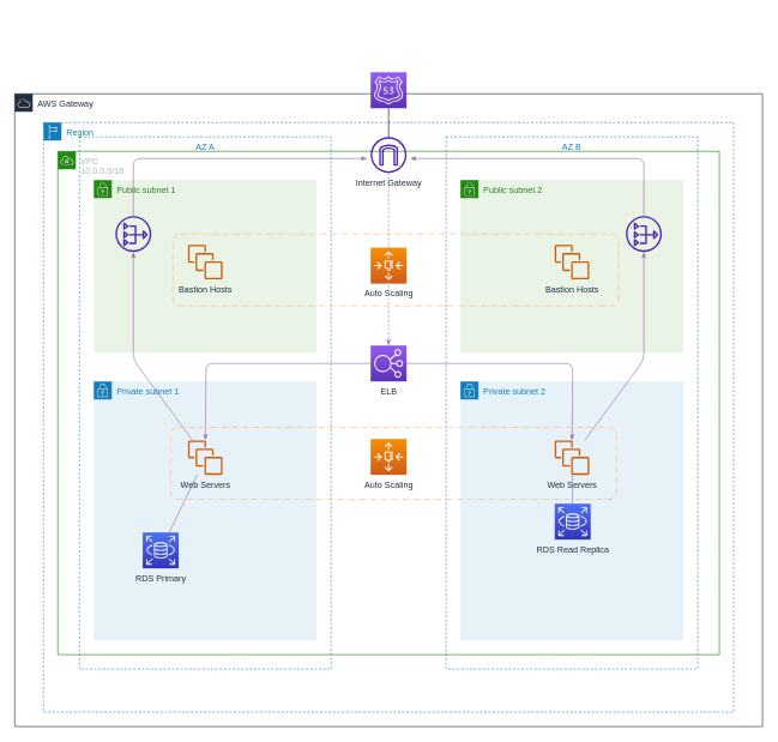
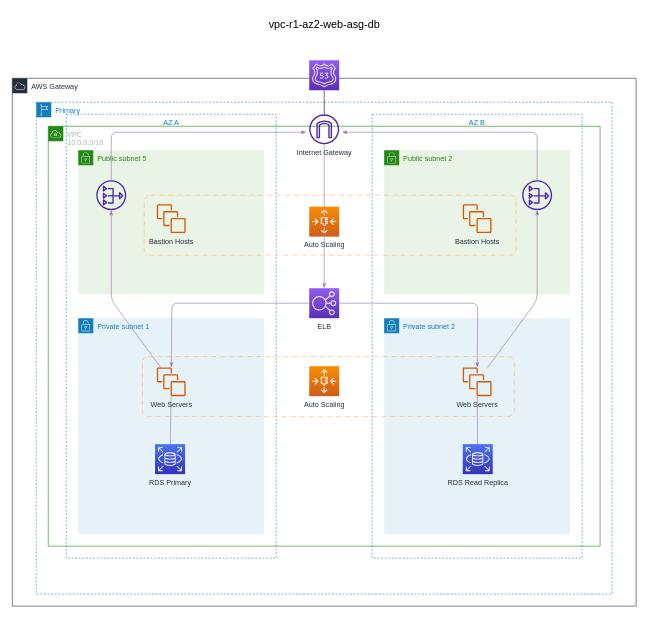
  <mxCell id="0" />
  <mxCell id="1" parent="0" />
  <mxCell id="2" value="AWS Gateway" style="points=[[0,0],[0.25,0],[0.5,0],[0.75,0],[1,0],[1,0.25],[1,0.5],[1,0.75],[1,1],[0.75,1],[0.5,1],[0.25,1],[0,1],[0,0.75],[0,0.5],[0,0.25]];outlineConnect=0;gradientColor=none;html=1;whiteSpace=wrap;fontSize=12;fontStyle=0;container=1;pointerEvents=0;collapsible=0;recursiveResize=0;shape=mxgraph.aws4.group;grIcon=mxgraph.aws4.group_aws_cloud;strokeColor=#232F3E;fillColor=none;verticalAlign=top;align=left;spacingLeft=30;fontColor=#232F3E;dashed=0;movable=1;resizable=1;rotatable=1;deletable=1;editable=1;connectable=1;" vertex="1" parent="1"><mxGeometry x="20" y="130" width="1040" height="880" as="geometry" /></mxCell>
- <mxCell id="3" value="Public subnet 1&lt;br&gt;" style="points=[[0,0],[0.25,0],[0.5,0],[0.75,0],[1,0],[1,0.25],[1,0.5],[1,0.75],[1,1],[0.75,1],[0.5,1],[0.25,1],[0,1],[0,0.75],[0,0.5],[0,0.25]];outlineConnect=0;gradientColor=none;html=1;whiteSpace=wrap;fontSize=12;fontStyle=0;container=1;pointerEvents=0;collapsible=0;recursiveResize=0;shape=mxgraph.aws4.group;grIcon=mxgraph.aws4.group_security_group;grStroke=0;strokeColor=#248814;fillColor=#E9F3E6;verticalAlign=top;align=left;spacingLeft=30;fontColor=#248814;dashed=0;" vertex="1" parent="2"><mxGeometry x="110" y="120" width="310" height="240" as="geometry" /></mxCell>
+ <mxCell id="3" value="Public subnet 5&lt;br&gt;" style="points=[[0,0],[0.25,0],[0.5,0],[0.75,0],[1,0],[1,0.25],[1,0.5],[1,0.75],[1,1],[0.75,1],[0.5,1],[0.25,1],[0,1],[0,0.75],[0,0.5],[0,0.25]];outlineConnect=0;gradientColor=none;html=1;whiteSpace=wrap;fontSize=12;fontStyle=0;container=1;pointerEvents=0;collapsible=0;recursiveResize=0;shape=mxgraph.aws4.group;grIcon=mxgraph.aws4.group_security_group;grStroke=0;strokeColor=#248814;fillColor=#E9F3E6;verticalAlign=top;align=left;spacingLeft=30;fontColor=#248814;dashed=0;" vertex="1" parent="2"><mxGeometry x="110" y="120" width="310" height="240" as="geometry" /></mxCell>
  <mxCell id="4" value="Bastion Hosts" style="sketch=0;outlineConnect=0;fontColor=#232F3E;gradientColor=none;fillColor=#D45B07;strokeColor=none;dashed=0;verticalLabelPosition=bottom;verticalAlign=top;align=center;html=1;fontSize=12;fontStyle=0;aspect=fixed;pointerEvents=1;shape=mxgraph.aws4.instances;shadow=0;" vertex="1" parent="3"><mxGeometry x="131" y="90" width="48" height="48" as="geometry" /></mxCell>
  <mxCell id="5" value="Private subnet 1" style="points=[[0,0],[0.25,0],[0.5,0],[0.75,0],[1,0],[1,0.25],[1,0.5],[1,0.75],[1,1],[0.75,1],[0.5,1],[0.25,1],[0,1],[0,0.75],[0,0.5],[0,0.25]];outlineConnect=0;gradientColor=none;html=1;whiteSpace=wrap;fontSize=12;fontStyle=0;container=1;pointerEvents=0;collapsible=0;recursiveResize=0;shape=mxgraph.aws4.group;grIcon=mxgraph.aws4.group_security_group;grStroke=0;strokeColor=#147EBA;fillColor=#E6F2F8;verticalAlign=top;align=left;spacingLeft=30;fontColor=#147EBA;dashed=0;" vertex="1" parent="2"><mxGeometry x="110" y="400" width="310" height="360" as="geometry" /></mxCell>
  <mxCell id="6" style="edgeStyle=none;rounded=1;orthogonalLoop=1;jettySize=auto;html=1;fontSize=18;endArrow=none;endFill=0;fillColor=#e1d5e7;strokeColor=#9673a6;" edge="1" parent="5" source="7" target="8"><mxGeometry relative="1" as="geometry" /></mxCell>
  <mxCell id="7" value="Web Servers" style="sketch=0;outlineConnect=0;fontColor=#232F3E;gradientColor=none;fillColor=#D45B07;strokeColor=none;dashed=0;verticalLabelPosition=bottom;verticalAlign=top;align=center;html=1;fontSize=12;fontStyle=0;aspect=fixed;pointerEvents=1;shape=mxgraph.aws4.instances;shadow=0;" vertex="1" parent="5"><mxGeometry x="131" y="82" width="48" height="48" as="geometry" /></mxCell>
- <mxCell id="8" value="RDS Primary" style="sketch=0;points=[[0,0,0],[0.25,0,0],[0.5,0,0],[0.75,0,0],[1,0,0],[0,1,0],[0.25,1,0],[0.5,1,0],[0.75,1,0],[1,1,0],[0,0.25,0],[0,0.5,0],[0,0.75,0],[1,0.25,0],[1,0.5,0],[1,0.75,0]];outlineConnect=0;fontColor=#232F3E;gradientColor=#4D72F3;gradientDirection=north;fillColor=#3334B9;strokeColor=#ffffff;dashed=0;verticalLabelPosition=bottom;verticalAlign=top;align=center;html=1;fontSize=12;fontStyle=0;aspect=fixed;shape=mxgraph.aws4.resourceIcon;resIcon=mxgraph.aws4.rds;shadow=0;" vertex="1" parent="5"><mxGeometry x="68" y="210" width="50" height="50" as="geometry" /></mxCell>
+ <mxCell id="8" value="RDS Primary" style="sketch=0;points=[[0,0,0],[0.25,0,0],[0.5,0,0],[0.75,0,0],[1,0,0],[0,1,0],[0.25,1,0],[0.5,1,0],[0.75,1,0],[1,1,0],[0,0.25,0],[0,0.5,0],[0,0.75,0],[1,0.25,0],[1,0.5,0],[1,0.75,0]];outlineConnect=0;fontColor=#232F3E;gradientColor=#4D72F3;gradientDirection=north;fillColor=#3334B9;strokeColor=#ffffff;dashed=0;verticalLabelPosition=bottom;verticalAlign=top;align=center;html=1;fontSize=12;fontStyle=0;aspect=fixed;shape=mxgraph.aws4.resourceIcon;resIcon=mxgraph.aws4.rds;shadow=0;" vertex="1" parent="5"><mxGeometry x="128" y="210" width="50" height="50" as="geometry" /></mxCell>
  <mxCell id="9" value="AZ A" style="fillColor=none;strokeColor=#147EBA;dashed=1;verticalAlign=top;fontStyle=0;fontColor=#147EBA;" vertex="1" parent="2"><mxGeometry x="90" y="60" width="350" height="740" as="geometry" /></mxCell>
- <mxCell id="10" value="Region" style="points=[[0,0],[0.25,0],[0.5,0],[0.75,0],[1,0],[1,0.25],[1,0.5],[1,0.75],[1,1],[0.75,1],[0.5,1],[0.25,1],[0,1],[0,0.75],[0,0.5],[0,0.25]];outlineConnect=0;gradientColor=none;html=1;whiteSpace=wrap;fontSize=12;fontStyle=0;container=1;pointerEvents=0;collapsible=0;recursiveResize=0;shape=mxgraph.aws4.group;grIcon=mxgraph.aws4.group_region;strokeColor=#147EBA;fillColor=none;verticalAlign=top;align=left;spacingLeft=30;fontColor=#147EBA;dashed=1;" vertex="1" parent="2"><mxGeometry x="40" y="40" width="960" height="820" as="geometry" /></mxCell>
+ <mxCell id="10" value="Primary" style="points=[[0,0],[0.25,0],[0.5,0],[0.75,0],[1,0],[1,0.25],[1,0.5],[1,0.75],[1,1],[0.75,1],[0.5,1],[0.25,1],[0,1],[0,0.75],[0,0.5],[0,0.25]];outlineConnect=0;gradientColor=none;html=1;whiteSpace=wrap;fontSize=12;fontStyle=0;container=1;pointerEvents=0;collapsible=0;recursiveResize=0;shape=mxgraph.aws4.group;grIcon=mxgraph.aws4.group_region;strokeColor=#147EBA;fillColor=none;verticalAlign=top;align=left;spacingLeft=30;fontColor=#147EBA;dashed=1;" vertex="1" parent="2"><mxGeometry x="40" y="40" width="960" height="820" as="geometry" /></mxCell>
  <mxCell id="11" value="Public subnet 2" style="points=[[0,0],[0.25,0],[0.5,0],[0.75,0],[1,0],[1,0.25],[1,0.5],[1,0.75],[1,1],[0.75,1],[0.5,1],[0.25,1],[0,1],[0,0.75],[0,0.5],[0,0.25]];outlineConnect=0;gradientColor=none;html=1;whiteSpace=wrap;fontSize=12;fontStyle=0;container=1;pointerEvents=0;collapsible=0;recursiveResize=0;shape=mxgraph.aws4.group;grIcon=mxgraph.aws4.group_security_group;grStroke=0;strokeColor=#248814;fillColor=#E9F3E6;verticalAlign=top;align=left;spacingLeft=30;fontColor=#248814;dashed=0;" vertex="1" parent="10"><mxGeometry x="580" y="80" width="310" height="240" as="geometry" /></mxCell>
  <mxCell id="12" value="Private subnet 2" style="points=[[0,0],[0.25,0],[0.5,0],[0.75,0],[1,0],[1,0.25],[1,0.5],[1,0.75],[1,1],[0.75,1],[0.5,1],[0.25,1],[0,1],[0,0.75],[0,0.5],[0,0.25]];outlineConnect=0;gradientColor=none;html=1;whiteSpace=wrap;fontSize=12;fontStyle=0;container=1;pointerEvents=0;collapsible=0;recursiveResize=0;shape=mxgraph.aws4.group;grIcon=mxgraph.aws4.group_security_group;grStroke=0;strokeColor=#147EBA;fillColor=#E6F2F8;verticalAlign=top;align=left;spacingLeft=30;fontColor=#147EBA;dashed=0;" vertex="1" parent="10"><mxGeometry x="580" y="360" width="310" height="360" as="geometry" /></mxCell>
  <mxCell id="13" style="edgeStyle=none;rounded=1;orthogonalLoop=1;jettySize=auto;html=1;fontSize=18;endArrow=none;endFill=0;fillColor=#e1d5e7;strokeColor=#9673a6;" edge="1" parent="12" source="14" target="15"><mxGeometry relative="1" as="geometry" /></mxCell>
  <mxCell id="14" value="Web Servers" style="sketch=0;outlineConnect=0;fontColor=#232F3E;gradientColor=none;fillColor=#D45B07;strokeColor=none;dashed=0;verticalLabelPosition=bottom;verticalAlign=top;align=center;html=1;fontSize=12;fontStyle=0;aspect=fixed;pointerEvents=1;shape=mxgraph.aws4.instances;shadow=0;" vertex="1" parent="12"><mxGeometry x="131" y="82" width="48" height="48" as="geometry" /></mxCell>
- <mxCell id="15" value="RDS Read Replica" style="sketch=0;points=[[0,0,0],[0.25,0,0],[0.5,0,0],[0.75,0,0],[1,0,0],[0,1,0],[0.25,1,0],[0.5,1,0],[0.75,1,0],[1,1,0],[0,0.25,0],[0,0.5,0],[0,0.75,0],[1,0.25,0],[1,0.5,0],[1,0.75,0]];outlineConnect=0;fontColor=#232F3E;gradientColor=#4D72F3;gradientDirection=north;fillColor=#3334B9;strokeColor=#ffffff;dashed=0;verticalLabelPosition=bottom;verticalAlign=top;align=center;html=1;fontSize=12;fontStyle=0;aspect=fixed;shape=mxgraph.aws4.resourceIcon;resIcon=mxgraph.aws4.rds;shadow=0;" vertex="1" parent="12"><mxGeometry x="131" y="170" width="50" height="50" as="geometry" /></mxCell>
+ <mxCell id="15" value="RDS Read Replica" style="sketch=0;points=[[0,0,0],[0.25,0,0],[0.5,0,0],[0.75,0,0],[1,0,0],[0,1,0],[0.25,1,0],[0.5,1,0],[0.75,1,0],[1,1,0],[0,0.25,0],[0,0.5,0],[0,0.75,0],[1,0.25,0],[1,0.5,0],[1,0.75,0]];outlineConnect=0;fontColor=#232F3E;gradientColor=#4D72F3;gradientDirection=north;fillColor=#3334B9;strokeColor=#ffffff;dashed=0;verticalLabelPosition=bottom;verticalAlign=top;align=center;html=1;fontSize=12;fontStyle=0;aspect=fixed;shape=mxgraph.aws4.resourceIcon;resIcon=mxgraph.aws4.rds;shadow=0;" vertex="1" parent="12"><mxGeometry x="131" y="210" width="50" height="50" as="geometry" /></mxCell>
  <mxCell id="16" value="VPC&lt;br&gt;10.0.0.0/16" style="points=[[0,0],[0.25,0],[0.5,0],[0.75,0],[1,0],[1,0.25],[1,0.5],[1,0.75],[1,1],[0.75,1],[0.5,1],[0.25,1],[0,1],[0,0.75],[0,0.5],[0,0.25]];outlineConnect=0;gradientColor=none;html=1;whiteSpace=wrap;fontSize=12;fontStyle=0;container=1;pointerEvents=0;collapsible=0;recursiveResize=0;shape=mxgraph.aws4.group;grIcon=mxgraph.aws4.group_vpc;strokeColor=#248814;fillColor=none;verticalAlign=top;align=left;spacingLeft=30;fontColor=#AAB7B8;dashed=0;movable=1;resizable=1;rotatable=1;deletable=1;editable=1;connectable=1;" vertex="1" parent="10"><mxGeometry x="20" y="40" width="920" height="700" as="geometry" /></mxCell>
  <mxCell id="17" value="ELB" style="sketch=0;points=[[0,0,0],[0.25,0,0],[0.5,0,0],[0.75,0,0],[1,0,0],[0,1,0],[0.25,1,0],[0.5,1,0],[0.75,1,0],[1,1,0],[0,0.25,0],[0,0.5,0],[0,0.75,0],[1,0.25,0],[1,0.5,0],[1,0.75,0]];outlineConnect=0;fontColor=#232F3E;gradientColor=#945DF2;gradientDirection=north;fillColor=#5A30B5;strokeColor=#ffffff;dashed=0;verticalLabelPosition=bottom;verticalAlign=top;align=center;html=1;fontSize=12;fontStyle=0;aspect=fixed;shape=mxgraph.aws4.resourceIcon;resIcon=mxgraph.aws4.elastic_load_balancing;shadow=0;" vertex="1" parent="16"><mxGeometry x="435" y="270" width="50" height="50" as="geometry" /></mxCell>
  <mxCell id="18" value="Auto Scaling" style="sketch=0;points=[[0,0,0],[0.25,0,0],[0.5,0,0],[0.75,0,0],[1,0,0],[0,1,0],[0.25,1,0],[0.5,1,0],[0.75,1,0],[1,1,0],[0,0.25,0],[0,0.5,0],[0,0.75,0],[1,0.25,0],[1,0.5,0],[1,0.75,0]];outlineConnect=0;fontColor=#232F3E;gradientColor=#F78E04;gradientDirection=north;fillColor=#D05C17;strokeColor=#ffffff;dashed=0;verticalLabelPosition=bottom;verticalAlign=top;align=center;html=1;fontSize=12;fontStyle=0;aspect=fixed;shape=mxgraph.aws4.resourceIcon;resIcon=mxgraph.aws4.auto_scaling3;shadow=0;" vertex="1" parent="16"><mxGeometry x="435" y="400" width="50" height="50" as="geometry" /></mxCell>
  <mxCell id="19" value="" style="rounded=1;arcSize=10;dashed=1;fillColor=none;gradientColor=none;dashPattern=8 3 1 3;strokeWidth=1;shadow=0;sketch=0;fontSize=18;strokeColor=#FFB570;" vertex="1" parent="16"><mxGeometry x="160" y="115" width="620" height="100" as="geometry" /></mxCell>
  <mxCell id="20" value="Auto Scaling" style="sketch=0;points=[[0,0,0],[0.25,0,0],[0.5,0,0],[0.75,0,0],[1,0,0],[0,1,0],[0.25,1,0],[0.5,1,0],[0.75,1,0],[1,1,0],[0,0.25,0],[0,0.5,0],[0,0.75,0],[1,0.25,0],[1,0.5,0],[1,0.75,0]];outlineConnect=0;fontColor=#232F3E;gradientColor=#F78E04;gradientDirection=north;fillColor=#D05C17;strokeColor=#ffffff;dashed=0;verticalLabelPosition=bottom;verticalAlign=top;align=center;html=1;fontSize=12;fontStyle=0;aspect=fixed;shape=mxgraph.aws4.resourceIcon;resIcon=mxgraph.aws4.auto_scaling3;shadow=0;" vertex="1" parent="16"><mxGeometry x="435" y="134" width="50" height="50" as="geometry" /></mxCell>
  <mxCell id="21" value="AZ B" style="fillColor=none;strokeColor=#147EBA;dashed=1;verticalAlign=top;fontStyle=0;fontColor=#147EBA;" vertex="1" parent="10"><mxGeometry x="560" y="20" width="350" height="740" as="geometry" /></mxCell>
- <mxCell id="22" value="" style="edgeStyle=none;rounded=0;orthogonalLoop=1;jettySize=auto;html=1;fontSize=18;endArrow=classicThin;endFill=1;fillColor=#e1d5e7;strokeColor=#9673a6;dashed=1;" edge="1" parent="10" source="23" target="17"><mxGeometry relative="1" as="geometry" /></mxCell>
+ <mxCell id="22" value="" style="edgeStyle=none;rounded=0;orthogonalLoop=1;jettySize=auto;html=1;fontSize=18;endArrow=classicThin;endFill=1;fillColor=#e1d5e7;strokeColor=#9673a6;" edge="1" parent="10" source="23" target="17"><mxGeometry relative="1" as="geometry" /></mxCell>
  <mxCell id="23" value="Internet Gateway" style="outlineConnect=0;fontColor=#232F3E;gradientColor=none;fillColor=#4D27AA;strokeColor=none;dashed=0;verticalLabelPosition=bottom;verticalAlign=top;align=center;html=1;fontSize=12;fontStyle=0;aspect=fixed;pointerEvents=1;shape=mxgraph.aws4.internet_gateway;shadow=0;" vertex="1" parent="10"><mxGeometry x="455" y="20" width="50" height="50" as="geometry" /></mxCell>
  <mxCell id="24" value="Bastion Hosts" style="sketch=0;outlineConnect=0;fontColor=#232F3E;gradientColor=none;fillColor=#D45B07;strokeColor=none;dashed=0;verticalLabelPosition=bottom;verticalAlign=top;align=center;html=1;fontSize=12;fontStyle=0;aspect=fixed;pointerEvents=1;shape=mxgraph.aws4.instances;shadow=0;" vertex="1" parent="10"><mxGeometry x="711" y="170" width="48" height="48" as="geometry" /></mxCell>
  <mxCell id="25" style="edgeStyle=none;rounded=1;orthogonalLoop=1;jettySize=auto;html=1;fontSize=18;endArrow=classicThin;endFill=1;fillColor=#e1d5e7;strokeColor=#9673a6;" edge="1" parent="10" source="26"><mxGeometry relative="1" as="geometry"><mxPoint x="510" y="50" as="targetPoint" /><Array as="points"><mxPoint x="835" y="50" /></Array></mxGeometry></mxCell>
  <mxCell id="26" value="" style="sketch=0;outlineConnect=0;fontColor=#232F3E;gradientColor=none;fillColor=#4D27AA;strokeColor=none;dashed=0;verticalLabelPosition=bottom;verticalAlign=top;align=center;html=1;fontSize=12;fontStyle=0;aspect=fixed;pointerEvents=1;shape=mxgraph.aws4.nat_gateway;shadow=0;" vertex="1" parent="10"><mxGeometry x="810" y="130" width="50" height="50" as="geometry" /></mxCell>
  <mxCell id="27" style="edgeStyle=none;rounded=1;orthogonalLoop=1;jettySize=auto;html=1;fontSize=18;endArrow=classicThin;endFill=1;fillColor=#e1d5e7;strokeColor=#9673a6;" edge="1" parent="10" source="17" target="14"><mxGeometry relative="1" as="geometry"><Array as="points"><mxPoint x="736" y="335" /></Array></mxGeometry></mxCell>
  <mxCell id="28" style="edgeStyle=none;rounded=1;orthogonalLoop=1;jettySize=auto;html=1;fontSize=18;endArrow=classicThin;endFill=1;fillColor=#e1d5e7;strokeColor=#9673a6;" edge="1" parent="10" source="14" target="26"><mxGeometry relative="1" as="geometry"><Array as="points"><mxPoint x="835" y="330" /></Array></mxGeometry></mxCell>
  <mxCell id="29" style="edgeStyle=none;rounded=1;orthogonalLoop=1;jettySize=auto;html=1;fontSize=18;endArrow=classicThin;endFill=1;fillColor=#e1d5e7;strokeColor=#9673a6;" edge="1" parent="2" source="30"><mxGeometry relative="1" as="geometry"><mxPoint x="490" y="90" as="targetPoint" /><Array as="points"><mxPoint x="165" y="90" /></Array></mxGeometry></mxCell>
  <mxCell id="30" value="" style="sketch=0;outlineConnect=0;fontColor=#232F3E;gradientColor=none;fillColor=#4D27AA;strokeColor=none;dashed=0;verticalLabelPosition=bottom;verticalAlign=top;align=center;html=1;fontSize=12;fontStyle=0;aspect=fixed;pointerEvents=1;shape=mxgraph.aws4.nat_gateway;shadow=0;" vertex="1" parent="2"><mxGeometry x="140" y="170" width="50" height="50" as="geometry" /></mxCell>
  <mxCell id="31" style="edgeStyle=none;rounded=1;orthogonalLoop=1;jettySize=auto;html=1;fontSize=18;endArrow=classicThin;endFill=1;fillColor=#e1d5e7;strokeColor=#9673a6;" edge="1" parent="2" source="17" target="7"><mxGeometry relative="1" as="geometry"><Array as="points"><mxPoint x="266" y="375" /></Array></mxGeometry></mxCell>
  <mxCell id="32" style="edgeStyle=none;rounded=1;orthogonalLoop=1;jettySize=auto;html=1;fontSize=18;endArrow=classicThin;endFill=1;fillColor=#e1d5e7;strokeColor=#9673a6;" edge="1" parent="2" source="7" target="30"><mxGeometry relative="1" as="geometry"><Array as="points"><mxPoint x="165" y="370" /></Array></mxGeometry></mxCell>
+ <mxCell id="33" value="&lt;font style=&quot;font-size: 18px;&quot;&gt;vpc-r1-az2-web-asg-db&lt;/font&gt;" style="text;html=1;align=center;verticalAlign=middle;resizable=0;points=[];autosize=1;strokeColor=none;fillColor=none;" vertex="1" parent="1"><mxGeometry x="435" y="20" width="210" height="40" as="geometry" /></mxCell>
  <mxCell id="34" style="rounded=0;orthogonalLoop=1;jettySize=auto;html=1;fontSize=18;endArrow=none;endFill=0;" edge="1" parent="1" source="35" target="23"><mxGeometry relative="1" as="geometry"><Array as="points"><mxPoint x="540" y="180" /></Array></mxGeometry></mxCell>
  <mxCell id="35" value="&lt;hr&gt;" style="sketch=0;points=[[0,0,0],[0.25,0,0],[0.5,0,0],[0.75,0,0],[1,0,0],[0,1,0],[0.25,1,0],[0.5,1,0],[0.75,1,0],[1,1,0],[0,0.25,0],[0,0.5,0],[0,0.75,0],[1,0.25,0],[1,0.5,0],[1,0.75,0]];outlineConnect=0;fontColor=#232F3E;gradientColor=#945DF2;gradientDirection=north;fillColor=#5A30B5;strokeColor=#ffffff;dashed=0;verticalLabelPosition=bottom;verticalAlign=top;align=center;html=1;fontSize=12;fontStyle=0;aspect=fixed;shape=mxgraph.aws4.resourceIcon;resIcon=mxgraph.aws4.route_53;" vertex="1" parent="1"><mxGeometry x="515" y="100" width="50" height="50" as="geometry" /></mxCell>
  <mxCell id="36" value="" style="rounded=1;arcSize=10;dashed=1;fillColor=none;gradientColor=none;dashPattern=8 3 1 3;strokeWidth=1;shadow=0;sketch=0;fontSize=18;strokeColor=#FFB570;" vertex="1" parent="1"><mxGeometry x="237" y="594" width="620" height="100" as="geometry" /></mxCell>
